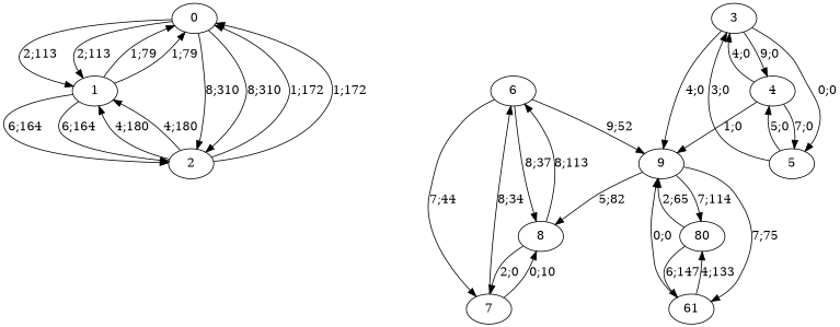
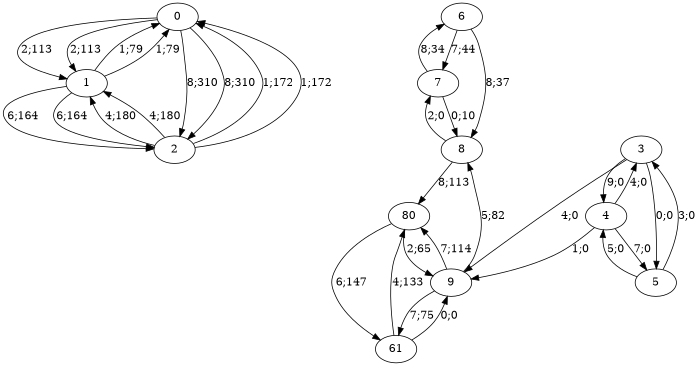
  digraph {
    edge [color=black]
    0
    1
    2
    6
    9
    7
    8
    n8 [label=80]
    n9 [label=61]
    3
    4
    5
    0 -> 1 [label="2;113"]
    0 -> 1 [label="2;113"]
    0 -> 2 [label="8;310"]
    0 -> 2 [label="8;310"]
    1 -> 0 [label="1;79"]
    1 -> 0 [label="1;79"]
    1 -> 2 [label="6;164"]
    1 -> 2 [label="6;164"]
    2 -> 0 [label="1;172"]
    2 -> 0 [label="1;172"]
    2 -> 1 [label="4;180"]
    2 -> 1 [label="4;180"]
-   6 -> 9 [label="9;52"]
    6 -> 7 [label="7;44"]
    6 -> 8 [label="8;37"]
    9 -> 8 [label="5;82"]
    9 -> n8 [label="7;114"]
    9 -> n9 [label="7;75"]
    7 -> 6 [label="8;34"]
    7 -> 8 [label="0;10"]
-   8 -> 6 [label="8;113"]
+   8 -> n8 [label="8;113"]
    8 -> 7 [label="2;0"]
    n8 -> 9 [label="2;65"]
    n8 -> n9 [label="6;147"]
    n9 -> 9 [label="0;0"]
    n9 -> n8 [label="4;133"]
    3 -> 9 [label="4;0"]
    3 -> 4 [label="9;0"]
    3 -> 5 [label="0;0"]
    4 -> 9 [label="1;0"]
    4 -> 3 [label="4;0"]
    4 -> 5 [label="7;0"]
    5 -> 3 [label="3;0"]
    5 -> 4 [label="5;0"]
  }
